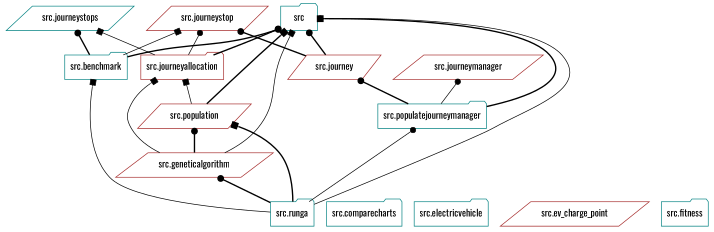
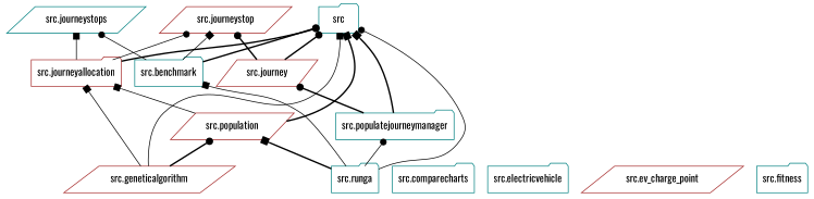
  digraph {
    fontname=Oswald
    rankdir=BT
    node [color=teal fontname=Oswald shape=folder]
    edge [arrowhead=dot arrowtail=none fontname=Oswald style=solid]
    n1 [label=src]
    n2 [label="src.benchmark"]
    n3 [color=brown label="src.journeystop" shape=parallelogram]
    n4 [label="src.journeystops" shape=parallelogram]
    n5 [label="src.comparecharts"]
    n6 [label="src.electricvehicle"]
    n7 [color=brown label="src.ev_charge_point" shape=parallelogram]
    n8 [label="src.fitness"]
    n9 [color=brown label="src.geneticalgorithm" shape=parallelogram]
    n10 [color=brown label="src.journeyallocation"]
    n11 [color=brown label="src.population" shape=parallelogram]
    n12 [color=brown label="src.journey" shape=parallelogram]
-   n13 [color=brown label="src.journeymanager" shape=parallelogram]
    n14 [label="src.populatejourneymanager"]
    n15 [label="src.runga"]
    n2 -> n1 [style=bold]
    n2 -> n3 [arrowhead=box]
-   n2 -> n4 [style=bold]
+   n2 -> n4
    n9 -> n1 [arrowhead=box]
    n9 -> n10 [arrowhead=box]
    n9 -> n11 [style=bold]
    n10 -> n1 [style=bold]
    n10 -> n3
    n10 -> n4 [arrowhead=box]
    n11 -> n1 [arrowhead=box style=bold]
    n11 -> n10 [arrowhead=box]
    n12 -> n1 [style=bold]
    n12 -> n3 [style=bold]
    n14 -> n1 [arrowhead=box style=bold]
    n14 -> n12 [style=bold]
-   n14 -> n13
    n15 -> n1
    n15 -> n2 [arrowhead=box]
-   n15 -> n9 [style=bold]
    n15 -> n11 [arrowhead=box style=bold]
    n15 -> n14
  }
